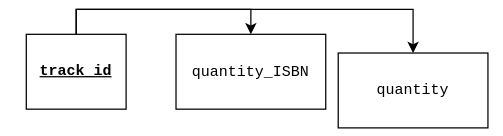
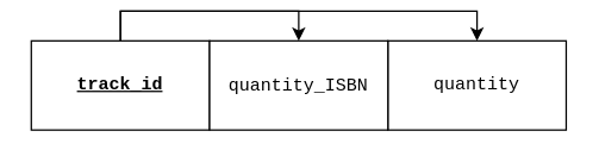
  <mxCell id="0" />
  <mxCell id="1" parent="0" />
  <mxCell id="2" style="edgeStyle=orthogonalEdgeStyle;rounded=0;orthogonalLoop=1;jettySize=auto;html=1;exitX=0.5;exitY=0;exitDx=0;exitDy=0;entryX=0.5;entryY=0;entryDx=0;entryDy=0;" edge="1" parent="1" source="4" target="6"><mxGeometry relative="1" as="geometry" /></mxCell>
  <mxCell id="3" style="edgeStyle=orthogonalEdgeStyle;rounded=0;orthogonalLoop=1;jettySize=auto;html=1;exitX=0.5;exitY=0;exitDx=0;exitDy=0;entryX=0.5;entryY=0;entryDx=0;entryDy=0;" edge="1" parent="1" source="4" target="5"><mxGeometry relative="1" as="geometry" /></mxCell>
- <mxCell id="4" value="&lt;b&gt;&lt;u&gt;track_id&lt;/u&gt;&lt;/b&gt;" style="rounded=0;whiteSpace=wrap;html=1;fontStyle=0;fontFamily=Courier New;" vertex="1" parent="1"><mxGeometry x="20" y="20" width="80" height="60" as="geometry" /></mxCell>
- <mxCell id="5" value="quantity" style="rounded=0;whiteSpace=wrap;html=1;fontFamily=Courier New;" vertex="1" parent="1"><mxGeometry x="270" y="35" width="120" height="60" as="geometry" /></mxCell>
+ <mxCell id="4" value="&lt;b&gt;&lt;u&gt;track_id&lt;/u&gt;&lt;/b&gt;" style="rounded=0;whiteSpace=wrap;html=1;fontStyle=0;fontFamily=Courier New;" vertex="1" parent="1"><mxGeometry x="20" y="20" width="120" height="60" as="geometry" /></mxCell>
+ <mxCell id="5" value="quantity" style="rounded=0;whiteSpace=wrap;html=1;fontFamily=Courier New;" vertex="1" parent="1"><mxGeometry x="260" y="20" width="120" height="60" as="geometry" /></mxCell>
  <mxCell id="6" value="&lt;font face=&quot;Courier New&quot;&gt;quantity_ISBN&lt;/font&gt;" style="rounded=0;whiteSpace=wrap;html=1;" vertex="1" parent="1"><mxGeometry x="140" y="20" width="120" height="60" as="geometry" /></mxCell>
